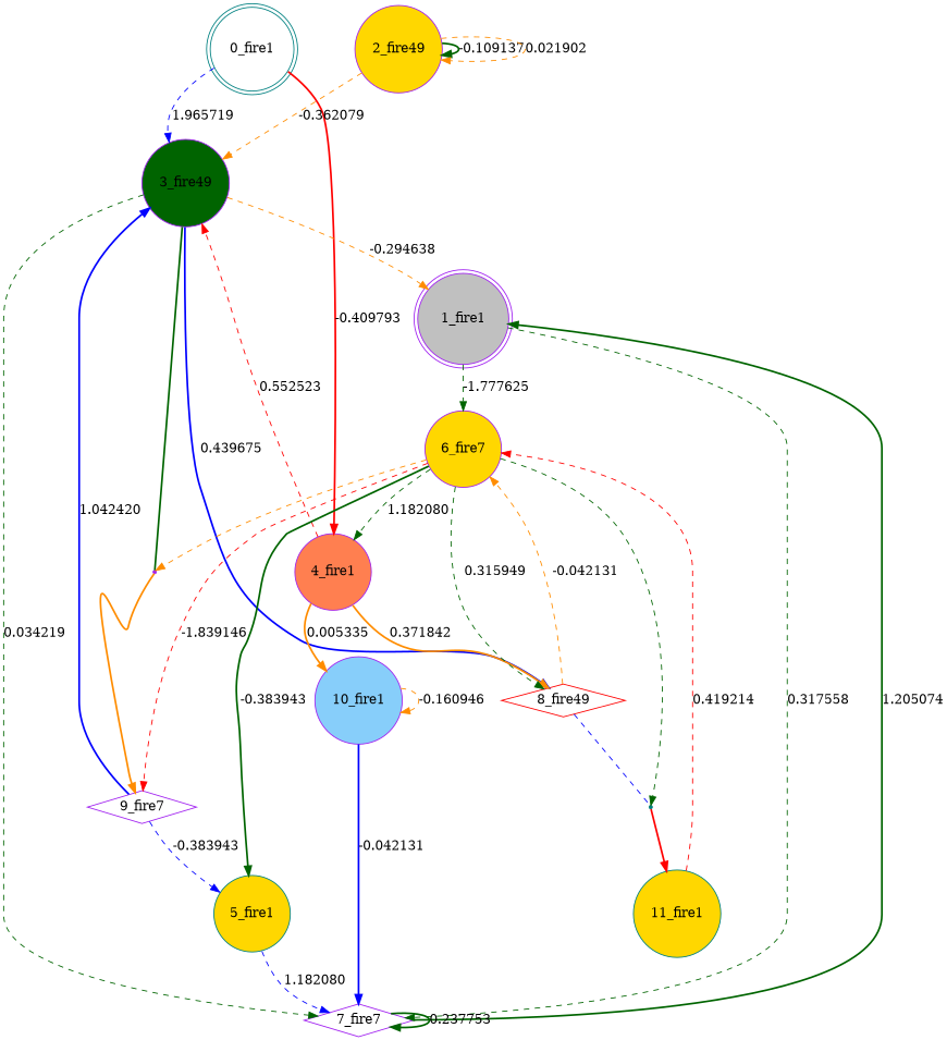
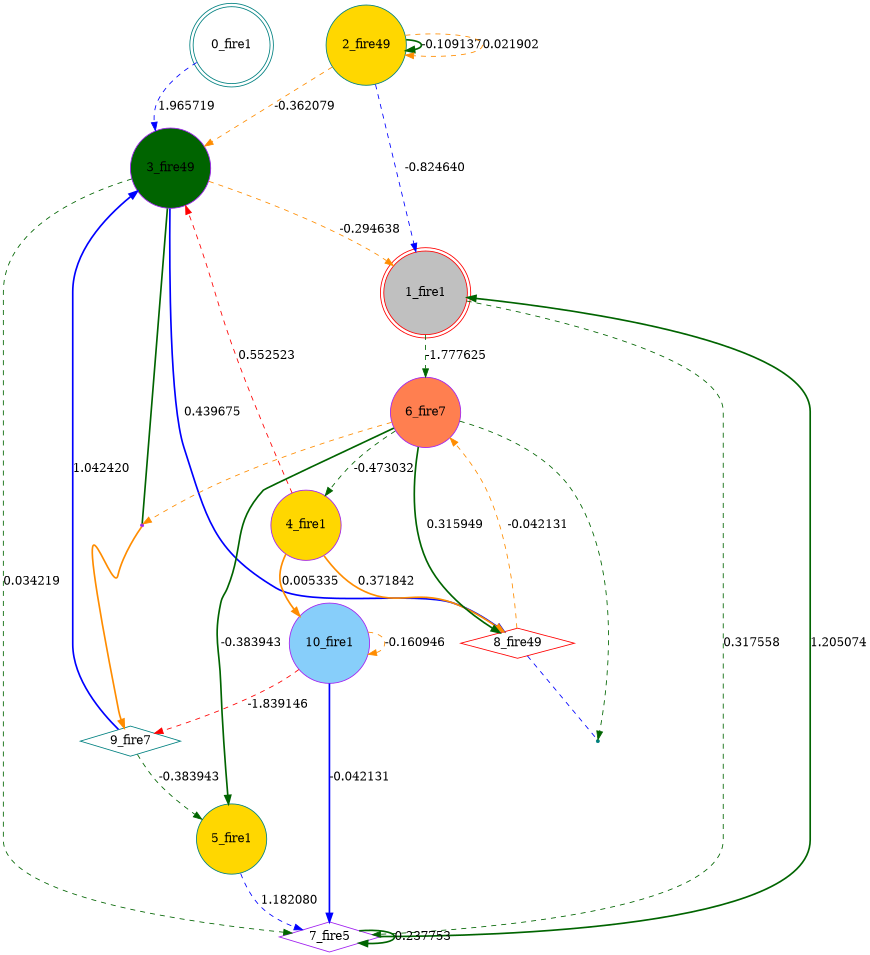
  digraph {
    node [color=purple shape=circle style=filled]
    edge [color=darkgreen style=dashed]
    n1 [color=teal label="0_fire1" shape=doublecircle style=""]
    n2 [fillcolor=darkgreen label="3_fire49"]
-   n3 [fillcolor=coral label="4_fire1"]
-   n4 [fillcolor=gray label="1_fire1" shape=doublecircle]
-   n5 [label="7_fire7" shape=diamond style=""]
+   n3 [fillcolor=gold label="4_fire1"]
+   n4 [color=red fillcolor=gray label="1_fire1" shape=doublecircle]
+   n5 [label="7_fire5" shape=diamond style=""]
    n6 [color=red label="8_fire49" shape=diamond style=""]
    12 [shape=point style=""]
    n8 [fillcolor=lightskyblue label="10_fire1"]
-   n9 [fillcolor=gold label="6_fire7"]
+   n9 [fillcolor=coral label="6_fire7"]
    n10 [color=teal fillcolor=gold label="5_fire1"]
-   n11 [label="9_fire7" shape=diamond style=""]
+   n11 [color=teal label="9_fire7" shape=diamond style=""]
    13 [color=teal shape=point style=""]
-   n13 [fillcolor=gold label="2_fire49"]
-   n14 [color=teal fillcolor=gold label="11_fire1"]
+   n13 [color=teal fillcolor=gold label="2_fire49"]
    n1 -> n2 [color=blue label=1.965719]
-   n1 -> n3 [color=red label=-0.409793 style=bold]
    n2 -> n4 [color=darkorange label=-0.294638]
    n2 -> n5 [label=0.034219]
    n2 -> n6 [color=blue label=0.439675 style=bold]
    n2 -> 12 [dir=none style=bold]
    n3 -> n2 [color=red label=0.552523]
    n3 -> n6 [color=darkorange label=0.371842 style=bold]
    n3 -> n8 [color=darkorange label=0.005335 style=bold]
    n4 -> n5 [label=0.317558]
    n4 -> n9 [label=-1.777625]
    n5 -> n4 [label=1.205074 style=bold]
    n5 -> n5 [label=0.237753 style=bold]
    n6 -> n9 [color=darkorange label=-0.042131]
    n6 -> 13 [color=blue dir=none]
    12 -> n11 [color=darkorange style=bold]
    n8 -> n5 [color=blue label=-0.042131 style=bold]
    n8 -> n8 [color=darkorange label=-0.160946]
-   n9 -> n3 [label=1.182080]
-   n9 -> n6 [label=0.315949]
+   n9 -> n3 [label=-0.473032]
+   n9 -> n6 [label=0.315949 style=bold]
    n9 -> 12 [color=darkorange]
    n9 -> n10 [label=-0.383943 style=bold]
-   n9 -> n11 [color=red label=-1.839146]
+   n8 -> n11 [color=red label=-1.839146]
    n9 -> 13
    n10 -> n5 [color=blue label=1.182080]
    n11 -> n2 [color=blue label=1.042420 style=bold]
-   n11 -> n10 [color=blue label=-0.383943]
-   13 -> n14 [color=red style=bold]
+   n11 -> n10 [label=-0.383943]
    n13 -> n2 [color=darkorange label=-0.362079]
+   n13 -> n4 [color=blue label=-0.824640]
    n13 -> n13 [label=-0.109137 style=bold]
    n13 -> n13 [color=darkorange label=0.021902]
-   n14 -> n9 [color=red label=0.419214]
  }
